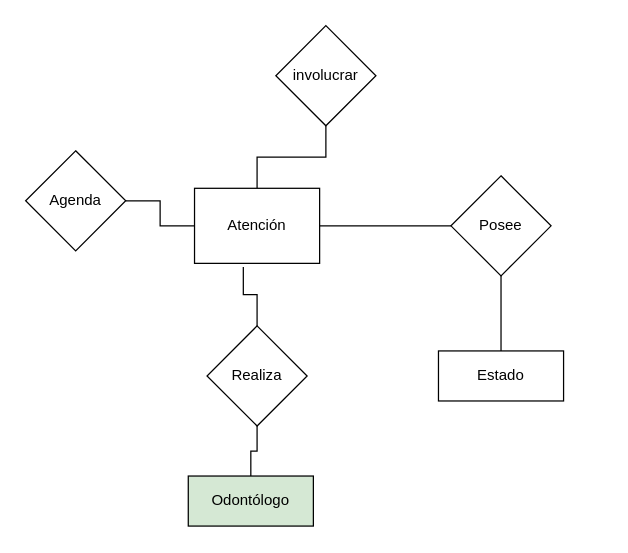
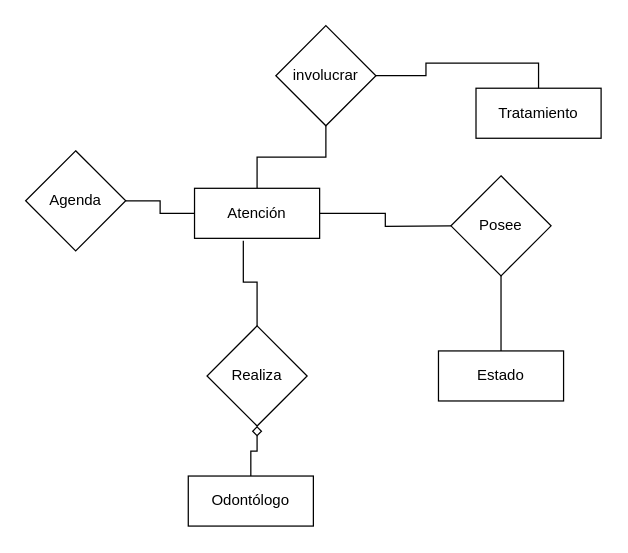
  <mxCell id="0" />
  <mxCell id="1" parent="0" />
- <mxCell id="2" style="edgeStyle=orthogonalEdgeStyle;rounded=0;orthogonalLoop=1;jettySize=auto;html=1;exitX=0.5;exitY=0;exitDx=0;exitDy=0;entryX=0.5;entryY=1;entryDx=0;entryDy=0;endArrow=none;endFill=0;" edge="1" parent="1" source="3" target="12"><mxGeometry relative="1" as="geometry" /></mxCell>
- <mxCell id="3" value="Odontólogo" style="whiteSpace=wrap;html=1;align=center;fillColor=#d5e8d4;" vertex="1" parent="1"><mxGeometry x="150" y="380" width="100" height="40" as="geometry" /></mxCell>
+ <mxCell id="2" style="edgeStyle=orthogonalEdgeStyle;rounded=0;orthogonalLoop=1;jettySize=auto;html=1;exitX=0.5;exitY=0;exitDx=0;exitDy=0;entryX=0.5;entryY=1;entryDx=0;entryDy=0;endArrow=diamond;endFill=0;" edge="1" parent="1" source="3" target="12"><mxGeometry relative="1" as="geometry" /></mxCell>
+ <mxCell id="3" value="Odontólogo" style="whiteSpace=wrap;html=1;align=center;" vertex="1" parent="1"><mxGeometry x="150" y="380" width="100" height="40" as="geometry" /></mxCell>
  <mxCell id="4" style="edgeStyle=orthogonalEdgeStyle;rounded=0;orthogonalLoop=1;jettySize=auto;html=1;exitX=0.5;exitY=0;exitDx=0;exitDy=0;endArrow=none;endFill=0;" edge="1" parent="1" source="6" target="14"><mxGeometry relative="1" as="geometry" /></mxCell>
  <mxCell id="5" style="edgeStyle=orthogonalEdgeStyle;rounded=0;orthogonalLoop=1;jettySize=auto;html=1;exitX=1;exitY=0.5;exitDx=0;exitDy=0;endArrow=none;endFill=0;" edge="1" parent="1" source="6"><mxGeometry relative="1" as="geometry"><mxPoint x="360" y="180" as="targetPoint" /></mxGeometry></mxCell>
- <mxCell id="6" value="Atención" style="whiteSpace=wrap;html=1;align=center;" vertex="1" parent="1"><mxGeometry x="155" y="150" width="100" height="60" as="geometry" /></mxCell>
+ <mxCell id="6" value="Atención" style="whiteSpace=wrap;html=1;align=center;" vertex="1" parent="1"><mxGeometry x="155" y="150" width="100" height="40" as="geometry" /></mxCell>
+ <mxCell id="7" value="Tratamiento" style="whiteSpace=wrap;html=1;align=center;" vertex="1" parent="1"><mxGeometry x="380" y="70" width="100" height="40" as="geometry" /></mxCell>
  <mxCell id="8" value="Estado" style="whiteSpace=wrap;html=1;align=center;" vertex="1" parent="1"><mxGeometry x="350" y="280" width="100" height="40" as="geometry" /></mxCell>
  <mxCell id="9" style="edgeStyle=orthogonalEdgeStyle;rounded=0;orthogonalLoop=1;jettySize=auto;html=1;entryX=0;entryY=0.5;entryDx=0;entryDy=0;endArrow=none;endFill=0;" edge="1" parent="1" source="10" target="6"><mxGeometry relative="1" as="geometry" /></mxCell>
  <mxCell id="10" value="Agenda" style="rhombus;whiteSpace=wrap;html=1;" vertex="1" parent="1"><mxGeometry x="20" y="120" width="80" height="80" as="geometry" /></mxCell>
  <mxCell id="11" style="edgeStyle=orthogonalEdgeStyle;rounded=0;orthogonalLoop=1;jettySize=auto;html=1;exitX=0.5;exitY=0;exitDx=0;exitDy=0;entryX=0.39;entryY=1.05;entryDx=0;entryDy=0;entryPerimeter=0;endArrow=none;endFill=0;" edge="1" parent="1" source="12" target="6"><mxGeometry relative="1" as="geometry" /></mxCell>
  <mxCell id="12" value="Realiza" style="rhombus;whiteSpace=wrap;html=1;" vertex="1" parent="1"><mxGeometry x="165" y="260" width="80" height="80" as="geometry" /></mxCell>
+ <mxCell id="13" style="edgeStyle=orthogonalEdgeStyle;rounded=0;orthogonalLoop=1;jettySize=auto;html=1;exitX=1;exitY=0.5;exitDx=0;exitDy=0;entryX=0.5;entryY=0;entryDx=0;entryDy=0;endArrow=none;endFill=0;" edge="1" parent="1" source="14" target="7"><mxGeometry relative="1" as="geometry" /></mxCell>
  <mxCell id="14" value="involucrar" style="rhombus;whiteSpace=wrap;html=1;" vertex="1" parent="1"><mxGeometry x="220" y="20" width="80" height="80" as="geometry" /></mxCell>
  <mxCell id="15" style="edgeStyle=orthogonalEdgeStyle;rounded=0;orthogonalLoop=1;jettySize=auto;html=1;entryX=0.5;entryY=0;entryDx=0;entryDy=0;endArrow=none;endFill=0;" edge="1" parent="1" source="16" target="8"><mxGeometry relative="1" as="geometry" /></mxCell>
  <mxCell id="16" value="Posee" style="rhombus;whiteSpace=wrap;html=1;" vertex="1" parent="1"><mxGeometry x="360" y="140" width="80" height="80" as="geometry" /></mxCell>
